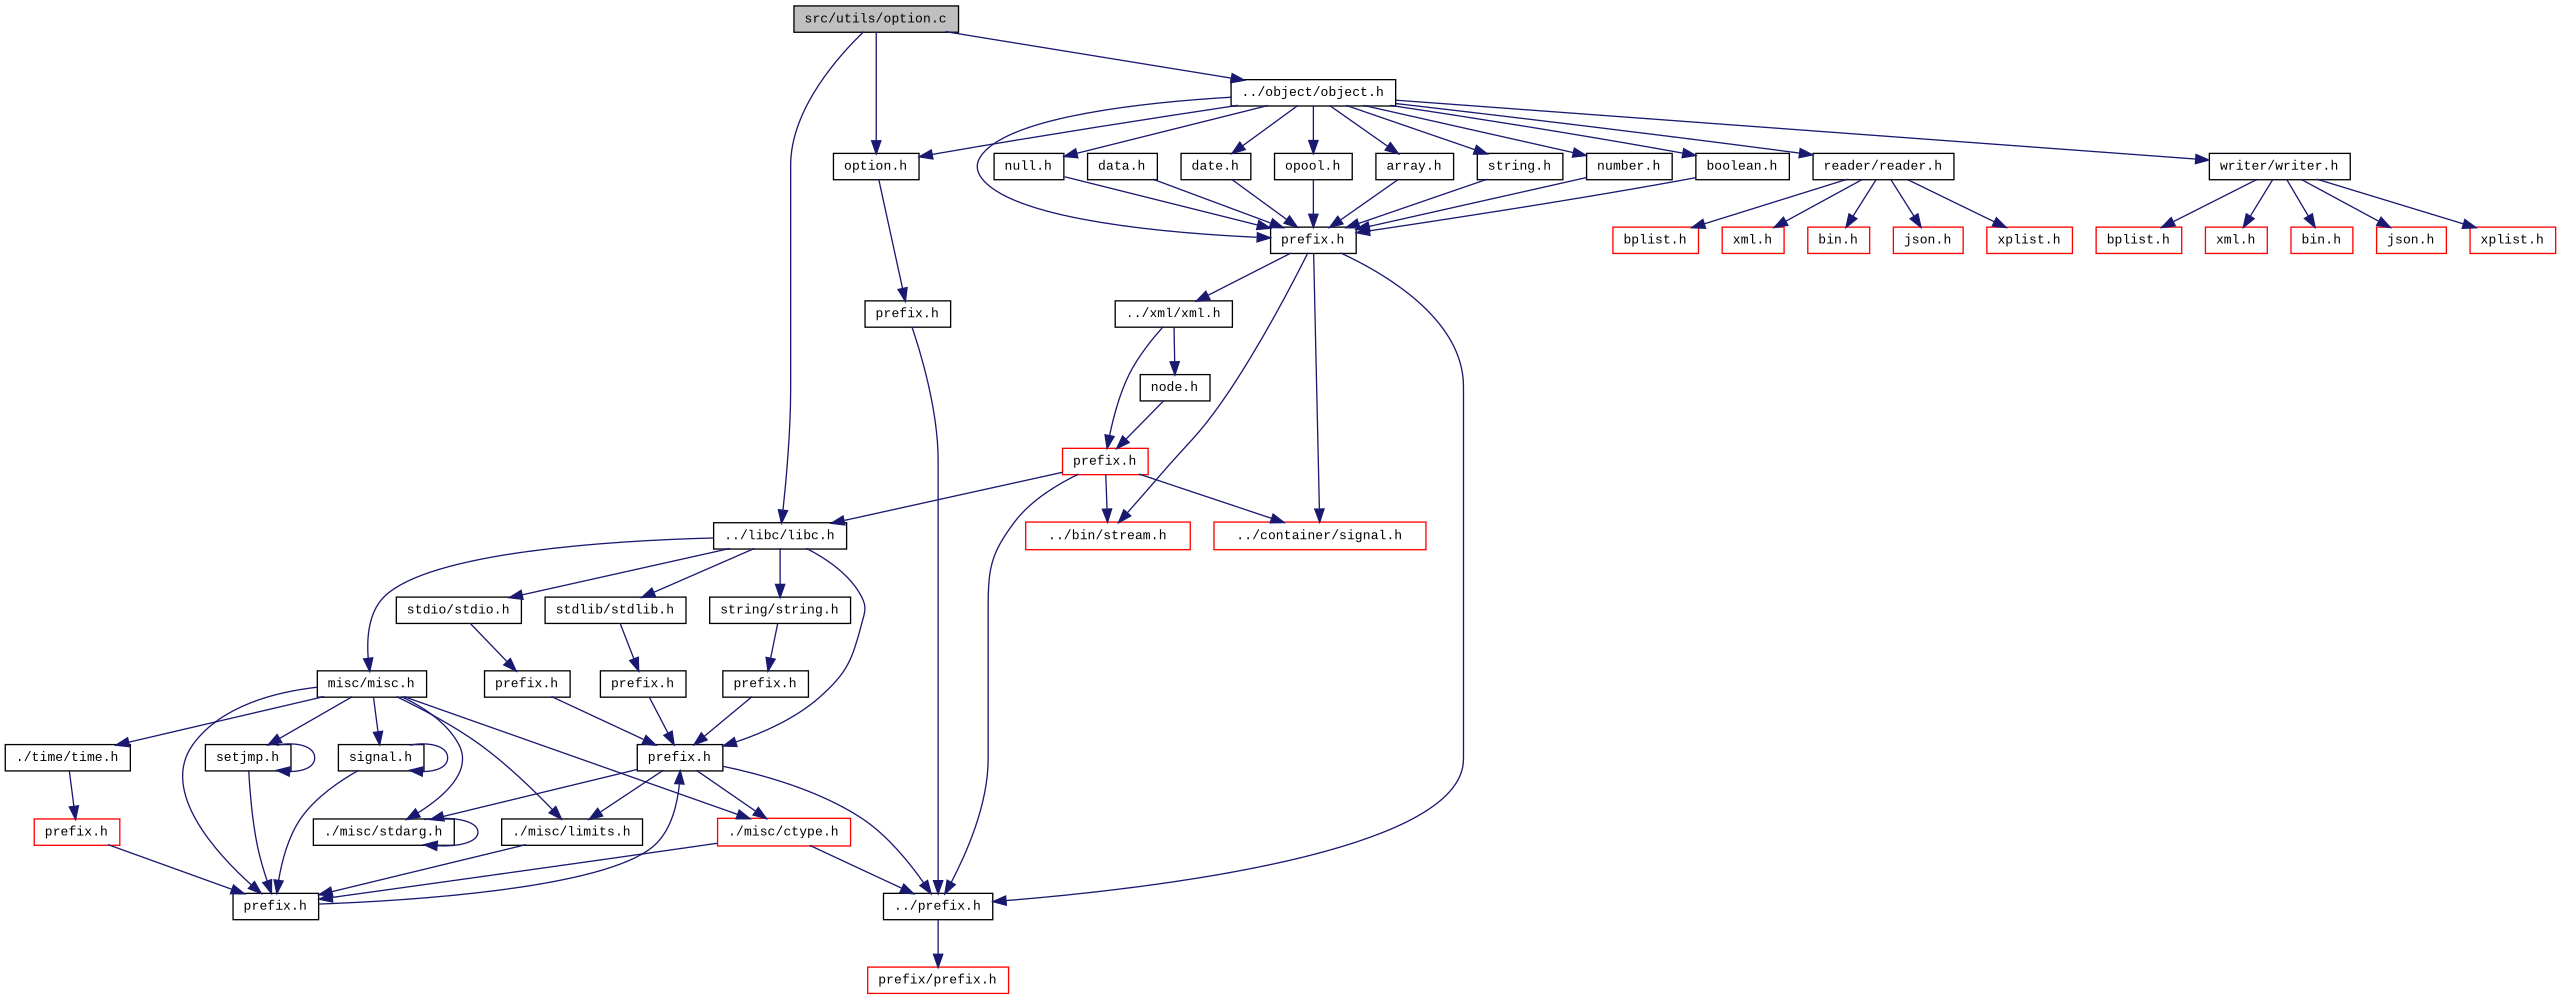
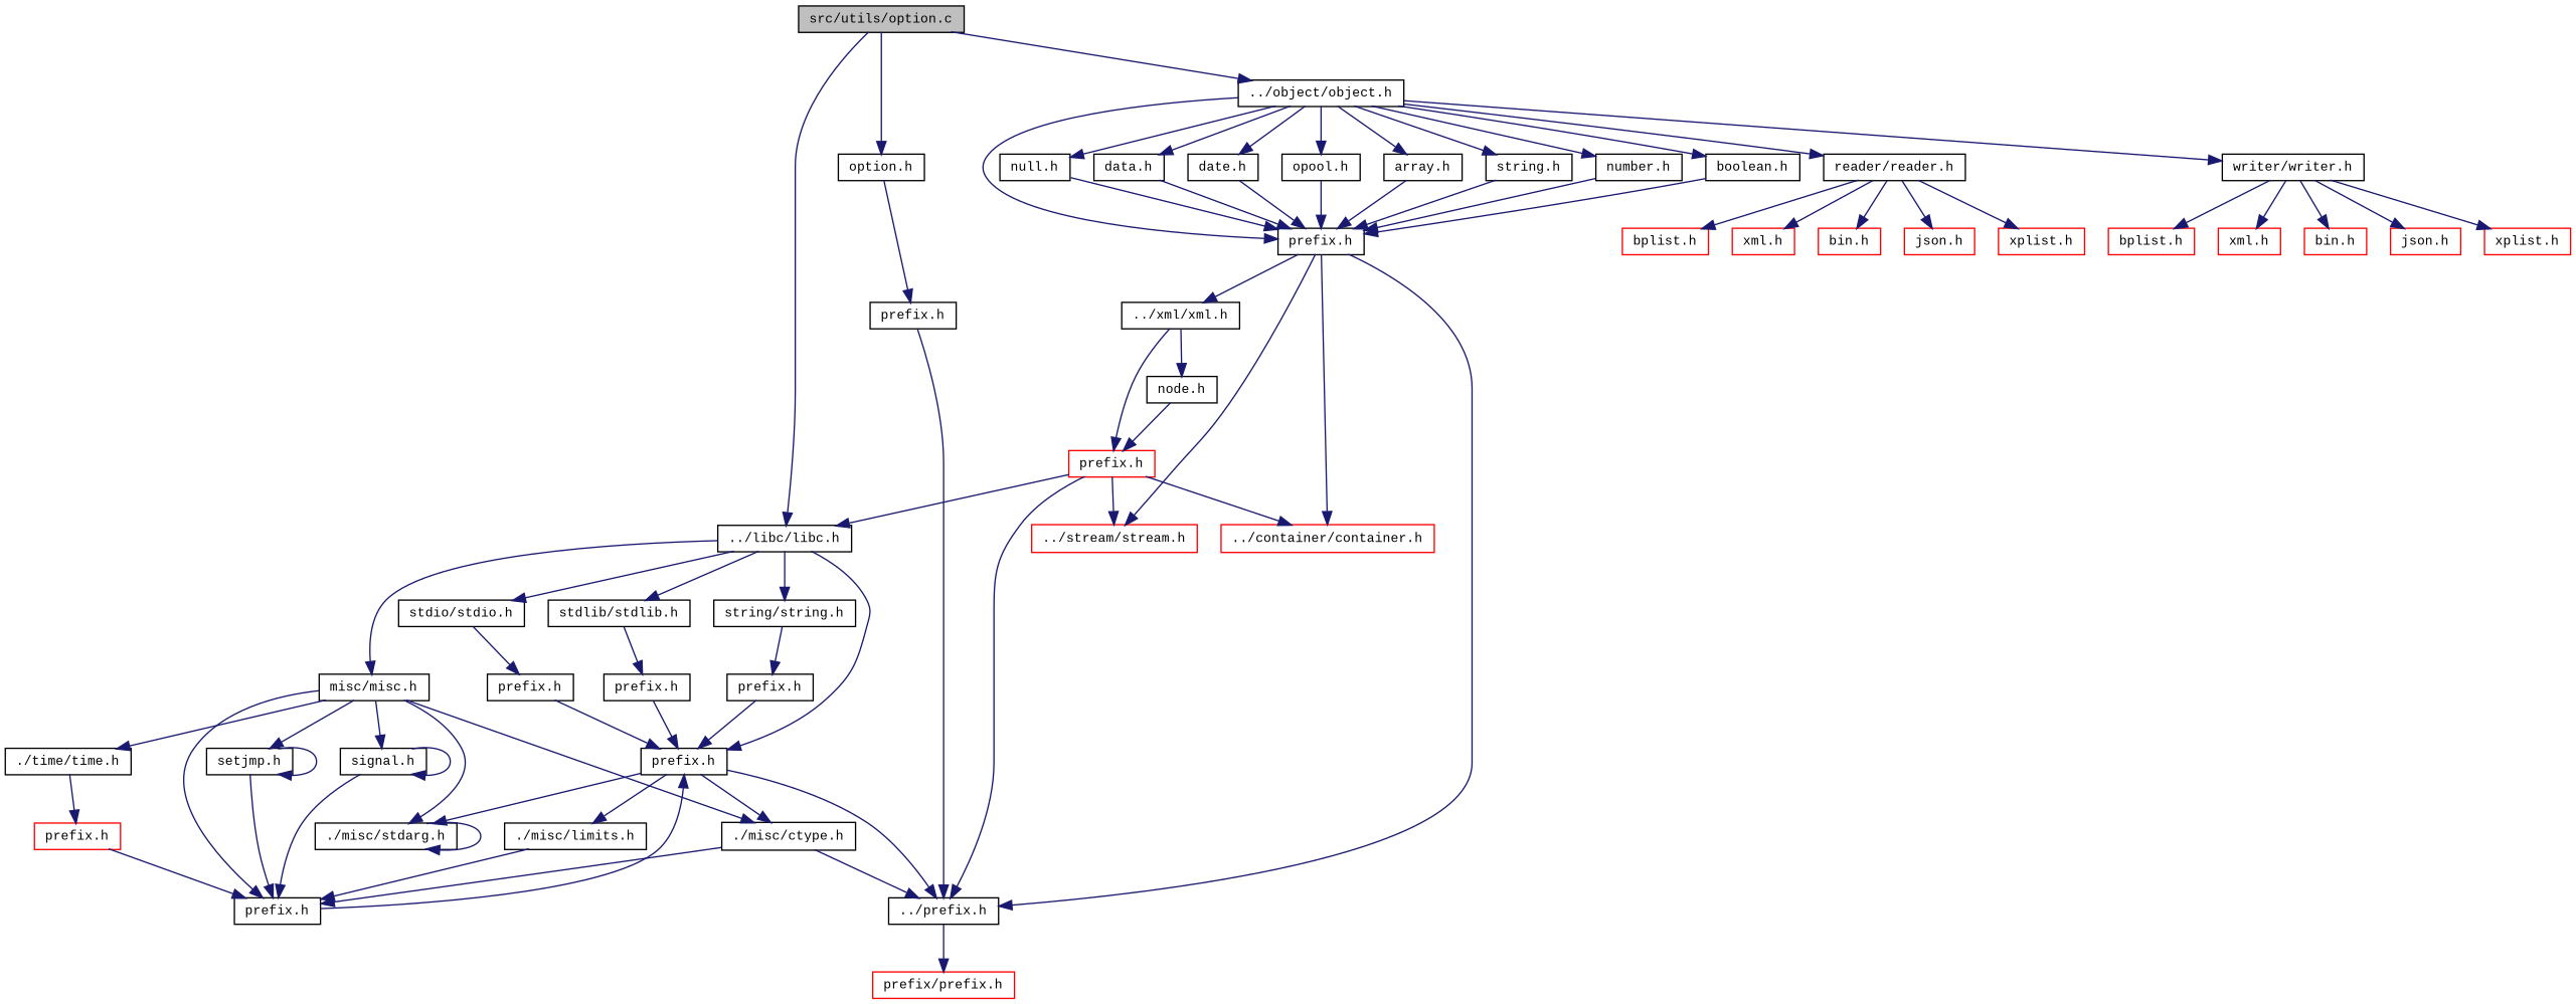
  digraph {
    node [color=black fillcolor=white fontname=CourierNew fontsize=10 shape=record style=filled]
    edge [color=midnightblue fontname=CourierNew fontsize=10 labelfontname=CourierNew labelfontsize=10 style=solid]
    n1 [fillcolor=grey75 fontcolor=black height=0.2 label="src/utils/option.c" width=0.4]
    n2 [height=0.2 label="option.h" width=0.4]
    n3 [height=0.2 label="../libc/libc.h" width=0.4]
    n4 [height=0.2 label="../object/object.h" width=0.4]
    n5 [height=0.2 label="prefix.h" width=0.4]
    n6 [height=0.2 label="prefix.h" width=0.4]
    n7 [height=0.2 label="misc/misc.h" width=0.4]
    n8 [height=0.2 label="stdio/stdio.h" width=0.4]
    n9 [height=0.2 label="stdlib/stdlib.h" width=0.4]
    n10 [height=0.2 label="string/string.h" width=0.4]
    n11 [height=0.2 label="prefix.h" width=0.4]
    n12 [height=0.2 label="null.h" width=0.4]
    n13 [height=0.2 label="data.h" width=0.4]
    n14 [height=0.2 label="date.h" width=0.4]
    n15 [height=0.2 label="opool.h" width=0.4]
    n16 [height=0.2 label="array.h" width=0.4]
    n17 [height=0.2 label="string.h" width=0.4]
    n18 [height=0.2 label="number.h" width=0.4]
    n19 [height=0.2 label="boolean.h" width=0.4]
    n20 [height=0.2 label="reader/reader.h" width=0.4]
    n21 [height=0.2 label="writer/writer.h" width=0.4]
    n22 [height=0.2 label="../prefix.h" width=0.4]
    n23 [color=red height=0.2 label="prefix/prefix.h" width=0.4]
-   n24 [color=red height=0.2 label="./misc/ctype.h" width=0.4]
+   n24 [height=0.2 label="./misc/ctype.h" width=0.4]
    n25 [height=0.2 label="./misc/limits.h" width=0.4]
    n26 [height=0.2 label="./misc/stdarg.h" width=0.4]
    n27 [height=0.2 label="prefix.h" width=0.4]
    n28 [height=0.2 label="setjmp.h" width=0.4]
    n29 [height=0.2 label="signal.h" width=0.4]
    n30 [height=0.2 label="./time/time.h" width=0.4]
    n31 [height=0.2 label="prefix.h" width=0.4]
    n32 [height=0.2 label="prefix.h" width=0.4]
    n33 [height=0.2 label="prefix.h" width=0.4]
    n34 [color=red height=0.2 label="prefix.h" width=0.4]
    n35 [height=0.2 label="../xml/xml.h" width=0.4]
-   n36 [color=red height=0.2 label="../bin/stream.h" width=0.4]
-   n37 [color=red height=0.2 label="../container/signal.h" width=0.4]
+   n36 [color=red height=0.2 label="../stream/stream.h" width=0.4]
+   n37 [color=red height=0.2 label="../container/container.h" width=0.4]
    n38 [color=red height=0.2 label="xml.h" width=0.4]
    n39 [color=red height=0.2 label="bin.h" width=0.4]
    n40 [color=red height=0.2 label="json.h" width=0.4]
    n41 [color=red height=0.2 label="xplist.h" width=0.4]
    n42 [color=red height=0.2 label="bplist.h" width=0.4]
    n43 [color=red height=0.2 label="xml.h" width=0.4]
    n44 [color=red height=0.2 label="bin.h" width=0.4]
    n45 [color=red height=0.2 label="json.h" width=0.4]
    n46 [color=red height=0.2 label="xplist.h" width=0.4]
    n47 [color=red height=0.2 label="bplist.h" width=0.4]
    n48 [color=red height=0.2 label="prefix.h" width=0.4]
    n49 [height=0.2 label="node.h" width=0.4]
    n1 -> n2
    n1 -> n3
    n1 -> n4
    n2 -> n5
    n3 -> n6
    n3 -> n7
    n3 -> n8
    n3 -> n9
    n3 -> n10
    n4 -> n11
    n4 -> n12
-   n4 -> n2
+   n4 -> n13
    n4 -> n14
    n4 -> n15
    n4 -> n16
    n4 -> n17
    n4 -> n18
    n4 -> n19
    n4 -> n20
    n4 -> n21
    n5 -> n22
    n6 -> n22
    n6 -> n24
    n6 -> n25
    n6 -> n26
    n7 -> n24
-   n7 -> n25
    n7 -> n26
    n7 -> n27
    n7 -> n28
    n7 -> n29
    n7 -> n30
    n8 -> n31
    n9 -> n32
    n10 -> n33
    n11 -> n22
    n11 -> n35
    n11 -> n36
    n11 -> n37
    n12 -> n11
    n13 -> n11
    n14 -> n11
    n15 -> n11
    n16 -> n11
    n17 -> n11
    n18 -> n11
    n19 -> n11
    n20 -> n38
    n20 -> n39
    n20 -> n40
    n20 -> n41
    n20 -> n42
    n21 -> n43
    n21 -> n44
    n21 -> n45
    n21 -> n46
    n21 -> n47
    n22 -> n23
    n24 -> n22
    n24 -> n27
    n25 -> n27
    n26 -> n26
    n27 -> n6
    n28 -> n27
    n28 -> n28
    n29 -> n27
    n29 -> n29
    n30 -> n34
    n31 -> n6
    n32 -> n6
    n33 -> n6
    n34 -> n27
    n35 -> n48
    n35 -> n49
    n48 -> n3
    n48 -> n22
    n48 -> n36
    n48 -> n37
    n49 -> n48
  }
